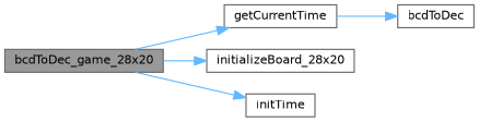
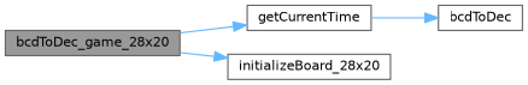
  digraph {
    rankdir=LR
    node [color=grey40 fillcolor=white fontname=Helvetica fontsize=10 shape=box style=filled]
    edge [color=steelblue1 fontname=Helvetica fontsize=10 labelfontname=Helvetica labelfontsize=10 style=solid]
    n1 [color=gray40 fillcolor=grey60 fontcolor=black height=0.2 label=bcdToDec_game_28x20 width=0.4]
    n2 [height=0.2 label=getCurrentTime width=0.4]
    n3 [height=0.2 label=initializeBoard_28x20 width=0.4]
-   n4 [height=0.2 label=initTime width=0.4]
    n5 [height=0.2 label=bcdToDec width=0.4]
    n1 -> n2
    n1 -> n3
-   n1 -> n4
    n2 -> n5
  }
